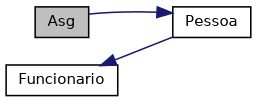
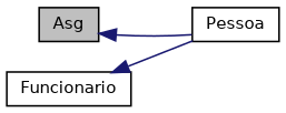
  digraph {
    rankdir=LR
    node [color=black fillcolor=white fontname=Helvetica fontsize=10 shape=record style=filled]
    edge [color=midnightblue dir=back fontname=Helvetica fontsize=10 labelfontname=Helvetica labelfontsize=10 style=solid]
    n1 [fillcolor=grey75 fontcolor=black height=0.2 label=Asg width=0.4]
    n2 [height=0.2 label=Funcionario width=0.4]
    n3 [height=0.2 label=Pessoa width=0.4]
    n2 -> n3
-   n3 -> n1
+   n1 -> n3
  }
